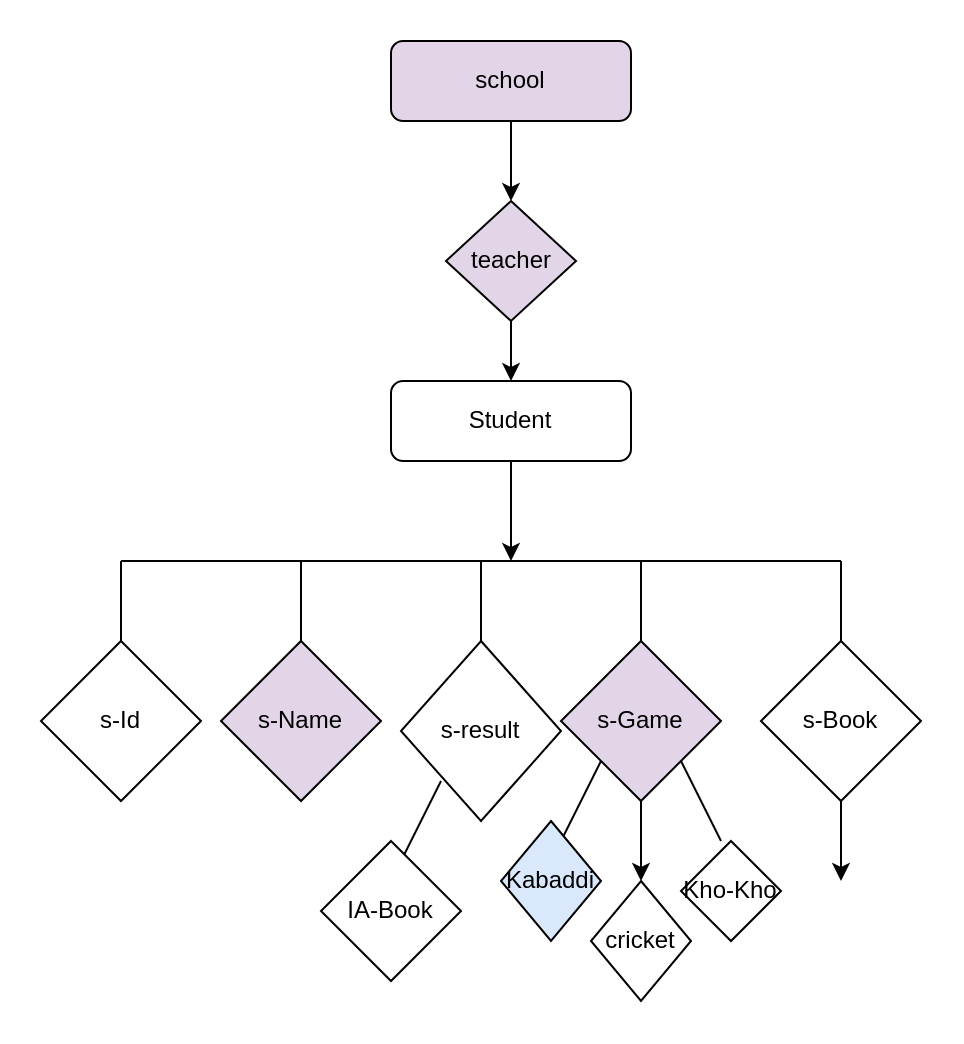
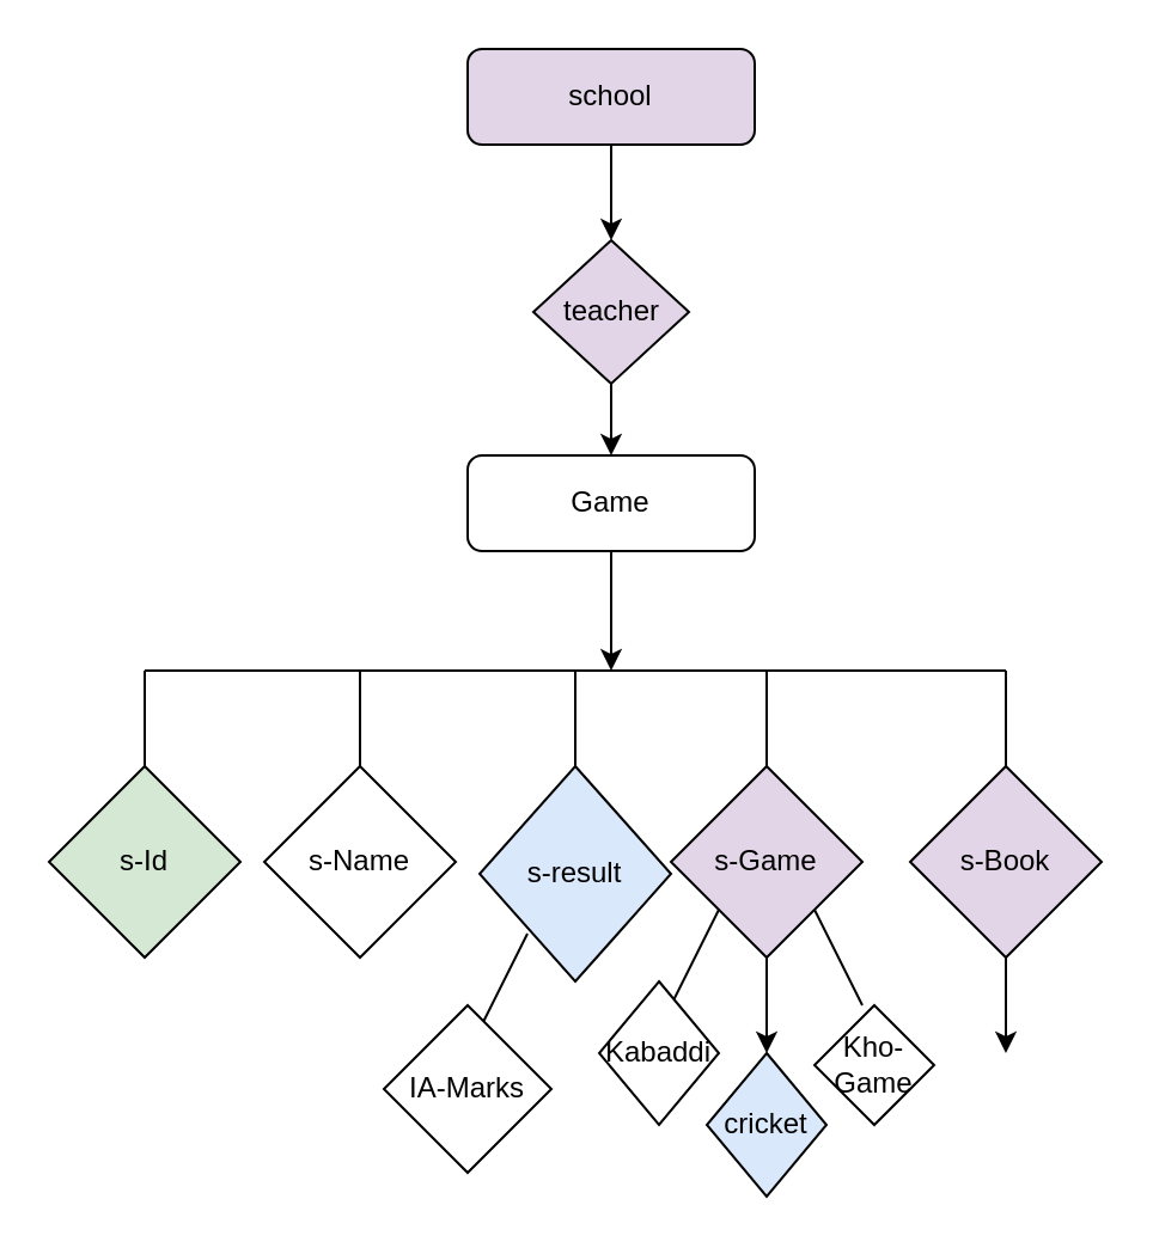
  <mxCell id="0" />
  <mxCell id="1" parent="0" />
  <mxCell id="2" style="edgeStyle=orthogonalEdgeStyle;rounded=0;orthogonalLoop=1;jettySize=auto;html=1;" edge="1" parent="1" source="3"><mxGeometry relative="1" as="geometry"><mxPoint x="255" y="100" as="targetPoint" /></mxGeometry></mxCell>
  <mxCell id="3" value="school" style="rounded=1;whiteSpace=wrap;html=1;fillColor=#e1d5e7;" vertex="1" parent="1"><mxGeometry x="195" y="20" width="120" height="40" as="geometry" /></mxCell>
  <mxCell id="4" style="edgeStyle=orthogonalEdgeStyle;rounded=0;orthogonalLoop=1;jettySize=auto;html=1;" edge="1" parent="1" source="5"><mxGeometry relative="1" as="geometry"><mxPoint x="255" y="190" as="targetPoint" /></mxGeometry></mxCell>
  <mxCell id="5" value="teacher" style="rhombus;whiteSpace=wrap;html=1;fillColor=#e1d5e7;" vertex="1" parent="1"><mxGeometry x="222.5" y="100" width="65" height="60" as="geometry" /></mxCell>
  <mxCell id="6" style="edgeStyle=orthogonalEdgeStyle;rounded=0;orthogonalLoop=1;jettySize=auto;html=1;" edge="1" parent="1" source="7"><mxGeometry relative="1" as="geometry"><mxPoint x="255" y="280" as="targetPoint" /></mxGeometry></mxCell>
- <mxCell id="7" value="Student" style="rounded=1;whiteSpace=wrap;html=1;" vertex="1" parent="1"><mxGeometry x="195" y="190" width="120" height="40" as="geometry" /></mxCell>
+ <mxCell id="7" value="Game" style="rounded=1;whiteSpace=wrap;html=1;" vertex="1" parent="1"><mxGeometry x="195" y="190" width="120" height="40" as="geometry" /></mxCell>
  <mxCell id="8" value="" style="endArrow=none;html=1;rounded=0;" edge="1" parent="1"><mxGeometry width="50" height="50" relative="1" as="geometry"><mxPoint x="60" y="280" as="sourcePoint" /><mxPoint x="420" y="280" as="targetPoint" /></mxGeometry></mxCell>
  <mxCell id="9" value="" style="endArrow=none;html=1;rounded=0;" edge="1" parent="1"><mxGeometry width="50" height="50" relative="1" as="geometry"><mxPoint x="60" y="320" as="sourcePoint" /><mxPoint x="60" y="280" as="targetPoint" /></mxGeometry></mxCell>
  <mxCell id="10" value="" style="endArrow=none;html=1;rounded=0;" edge="1" parent="1"><mxGeometry width="50" height="50" relative="1" as="geometry"><mxPoint x="150" y="280" as="sourcePoint" /><mxPoint x="150" y="320" as="targetPoint" /></mxGeometry></mxCell>
  <mxCell id="11" value="" style="endArrow=none;html=1;rounded=0;" edge="1" parent="1"><mxGeometry width="50" height="50" relative="1" as="geometry"><mxPoint x="240" y="280" as="sourcePoint" /><mxPoint x="240" y="320" as="targetPoint" /></mxGeometry></mxCell>
  <mxCell id="12" value="" style="endArrow=none;html=1;rounded=0;" edge="1" parent="1"><mxGeometry width="50" height="50" relative="1" as="geometry"><mxPoint x="320" y="280" as="sourcePoint" /><mxPoint x="320" y="320" as="targetPoint" /></mxGeometry></mxCell>
  <mxCell id="13" value="" style="endArrow=none;html=1;rounded=0;" edge="1" parent="1"><mxGeometry width="50" height="50" relative="1" as="geometry"><mxPoint x="420" y="280" as="sourcePoint" /><mxPoint x="420" y="320" as="targetPoint" /></mxGeometry></mxCell>
- <mxCell id="14" value="s-Id" style="rhombus;whiteSpace=wrap;html=1;" vertex="1" parent="1"><mxGeometry x="20" y="320" width="80" height="80" as="geometry" /></mxCell>
- <mxCell id="15" value="s-Name" style="rhombus;whiteSpace=wrap;html=1;fillColor=#e1d5e7;" vertex="1" parent="1"><mxGeometry x="110" y="320" width="80" height="80" as="geometry" /></mxCell>
- <mxCell id="16" value="s-result" style="rhombus;whiteSpace=wrap;html=1;" vertex="1" parent="1"><mxGeometry x="200" y="320" width="80" height="90" as="geometry" /></mxCell>
+ <mxCell id="14" value="s-Id" style="rhombus;whiteSpace=wrap;html=1;fillColor=#d5e8d4;" vertex="1" parent="1"><mxGeometry x="20" y="320" width="80" height="80" as="geometry" /></mxCell>
+ <mxCell id="15" value="s-Name" style="rhombus;whiteSpace=wrap;html=1;" vertex="1" parent="1"><mxGeometry x="110" y="320" width="80" height="80" as="geometry" /></mxCell>
+ <mxCell id="16" value="s-result" style="rhombus;whiteSpace=wrap;html=1;fillColor=#dae8fc;" vertex="1" parent="1"><mxGeometry x="200" y="320" width="80" height="90" as="geometry" /></mxCell>
  <mxCell id="17" style="edgeStyle=orthogonalEdgeStyle;rounded=0;orthogonalLoop=1;jettySize=auto;html=1;" edge="1" parent="1" source="18"><mxGeometry relative="1" as="geometry"><mxPoint x="320" y="440" as="targetPoint" /></mxGeometry></mxCell>
  <mxCell id="18" value="s-Game" style="rhombus;whiteSpace=wrap;html=1;fillColor=#e1d5e7;" vertex="1" parent="1"><mxGeometry x="280" y="320" width="80" height="80" as="geometry" /></mxCell>
  <mxCell id="19" style="edgeStyle=orthogonalEdgeStyle;rounded=0;orthogonalLoop=1;jettySize=auto;html=1;" edge="1" parent="1" source="20"><mxGeometry relative="1" as="geometry"><mxPoint x="420" y="440" as="targetPoint" /></mxGeometry></mxCell>
- <mxCell id="20" value="s-Book" style="rhombus;whiteSpace=wrap;html=1;" vertex="1" parent="1"><mxGeometry x="380" y="320" width="80" height="80" as="geometry" /></mxCell>
+ <mxCell id="20" value="s-Book" style="rhombus;whiteSpace=wrap;html=1;fillColor=#e1d5e7;" vertex="1" parent="1"><mxGeometry x="380" y="320" width="80" height="80" as="geometry" /></mxCell>
  <mxCell id="21" value="" style="endArrow=none;html=1;rounded=0;" edge="1" parent="1"><mxGeometry width="50" height="50" relative="1" as="geometry"><mxPoint x="280" y="420" as="sourcePoint" /><mxPoint x="300" y="380" as="targetPoint" /></mxGeometry></mxCell>
  <mxCell id="22" value="" style="endArrow=none;html=1;rounded=0;entryX=1;entryY=1;entryDx=0;entryDy=0;" edge="1" parent="1" target="18"><mxGeometry width="50" height="50" relative="1" as="geometry"><mxPoint x="360" y="420" as="sourcePoint" /><mxPoint x="390" y="400" as="targetPoint" /></mxGeometry></mxCell>
- <mxCell id="23" value="Kabaddi" style="rhombus;whiteSpace=wrap;html=1;fillColor=#dae8fc;" vertex="1" parent="1"><mxGeometry x="250" y="410" width="50" height="60" as="geometry" /></mxCell>
- <mxCell id="24" value="Kho-Kho" style="rhombus;whiteSpace=wrap;html=1;" vertex="1" parent="1"><mxGeometry x="340" y="420" width="50" height="50" as="geometry" /></mxCell>
- <mxCell id="25" value="cricket" style="rhombus;whiteSpace=wrap;html=1;" vertex="1" parent="1"><mxGeometry x="295" y="440" width="50" height="60" as="geometry" /></mxCell>
+ <mxCell id="23" value="Kabaddi" style="rhombus;whiteSpace=wrap;html=1;" vertex="1" parent="1"><mxGeometry x="250" y="410" width="50" height="60" as="geometry" /></mxCell>
+ <mxCell id="24" value="Kho-Game" style="rhombus;whiteSpace=wrap;html=1;" vertex="1" parent="1"><mxGeometry x="340" y="420" width="50" height="50" as="geometry" /></mxCell>
+ <mxCell id="25" value="cricket" style="rhombus;whiteSpace=wrap;html=1;fillColor=#dae8fc;" vertex="1" parent="1"><mxGeometry x="295" y="440" width="50" height="60" as="geometry" /></mxCell>
  <mxCell id="26" value="" style="endArrow=none;html=1;rounded=0;" edge="1" parent="1"><mxGeometry width="50" height="50" relative="1" as="geometry"><mxPoint x="200" y="430" as="sourcePoint" /><mxPoint x="220" y="390" as="targetPoint" /></mxGeometry></mxCell>
- <mxCell id="27" value="IA-Book" style="rhombus;whiteSpace=wrap;html=1;" vertex="1" parent="1"><mxGeometry x="160" y="420" width="70" height="70" as="geometry" /></mxCell>
+ <mxCell id="27" value="IA-Marks" style="rhombus;whiteSpace=wrap;html=1;" vertex="1" parent="1"><mxGeometry x="160" y="420" width="70" height="70" as="geometry" /></mxCell>
